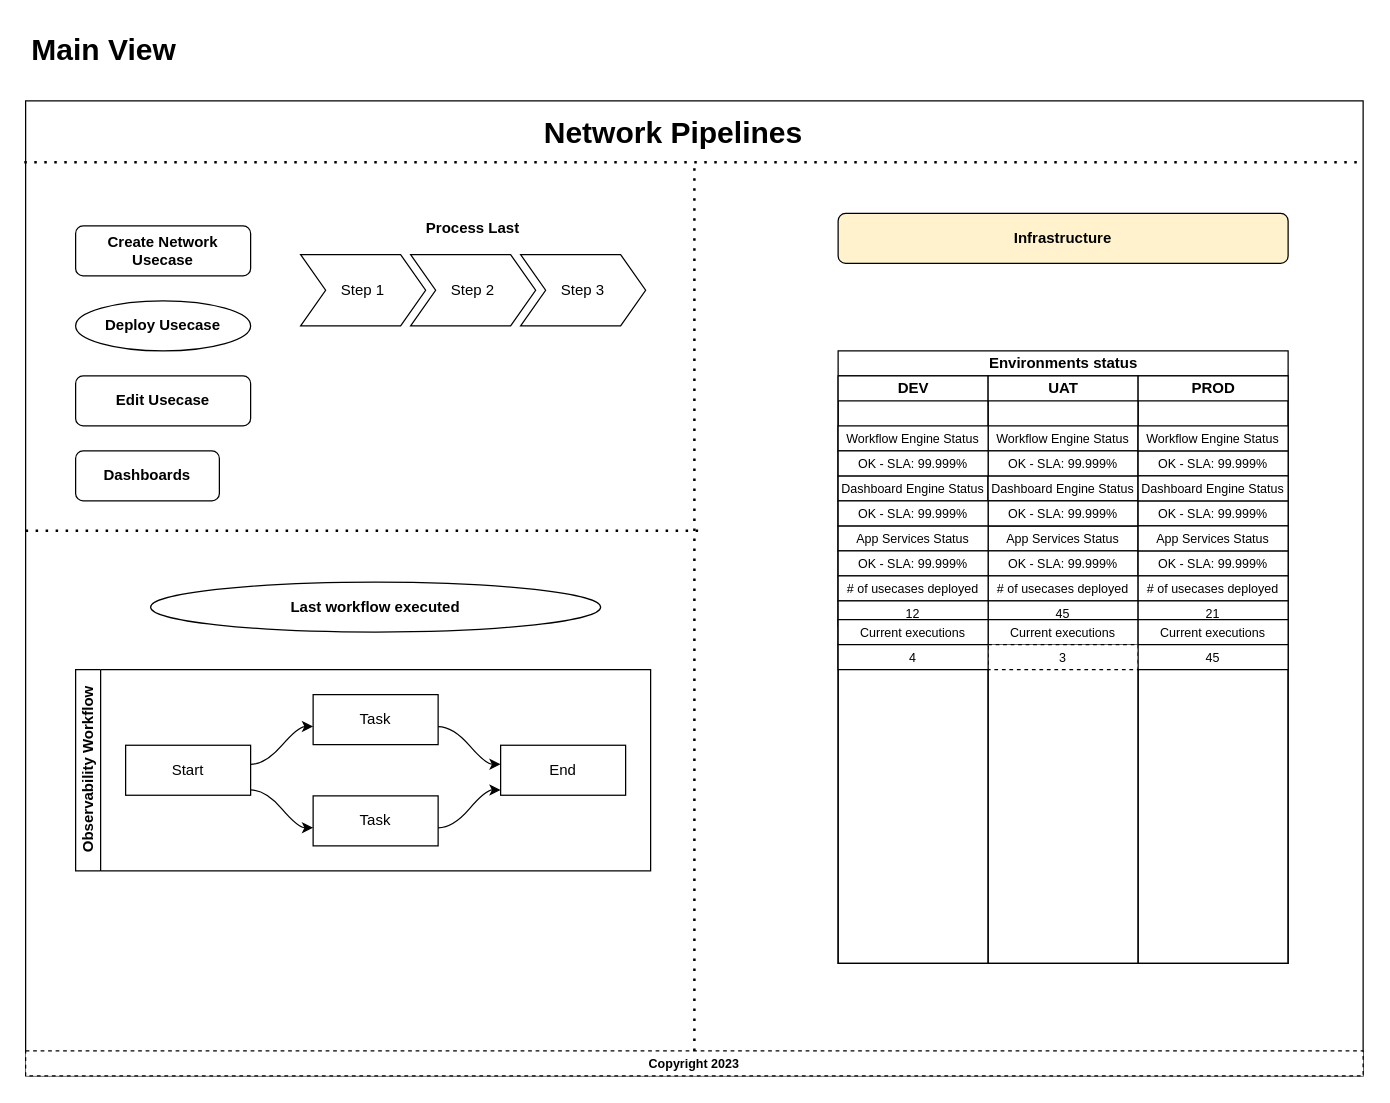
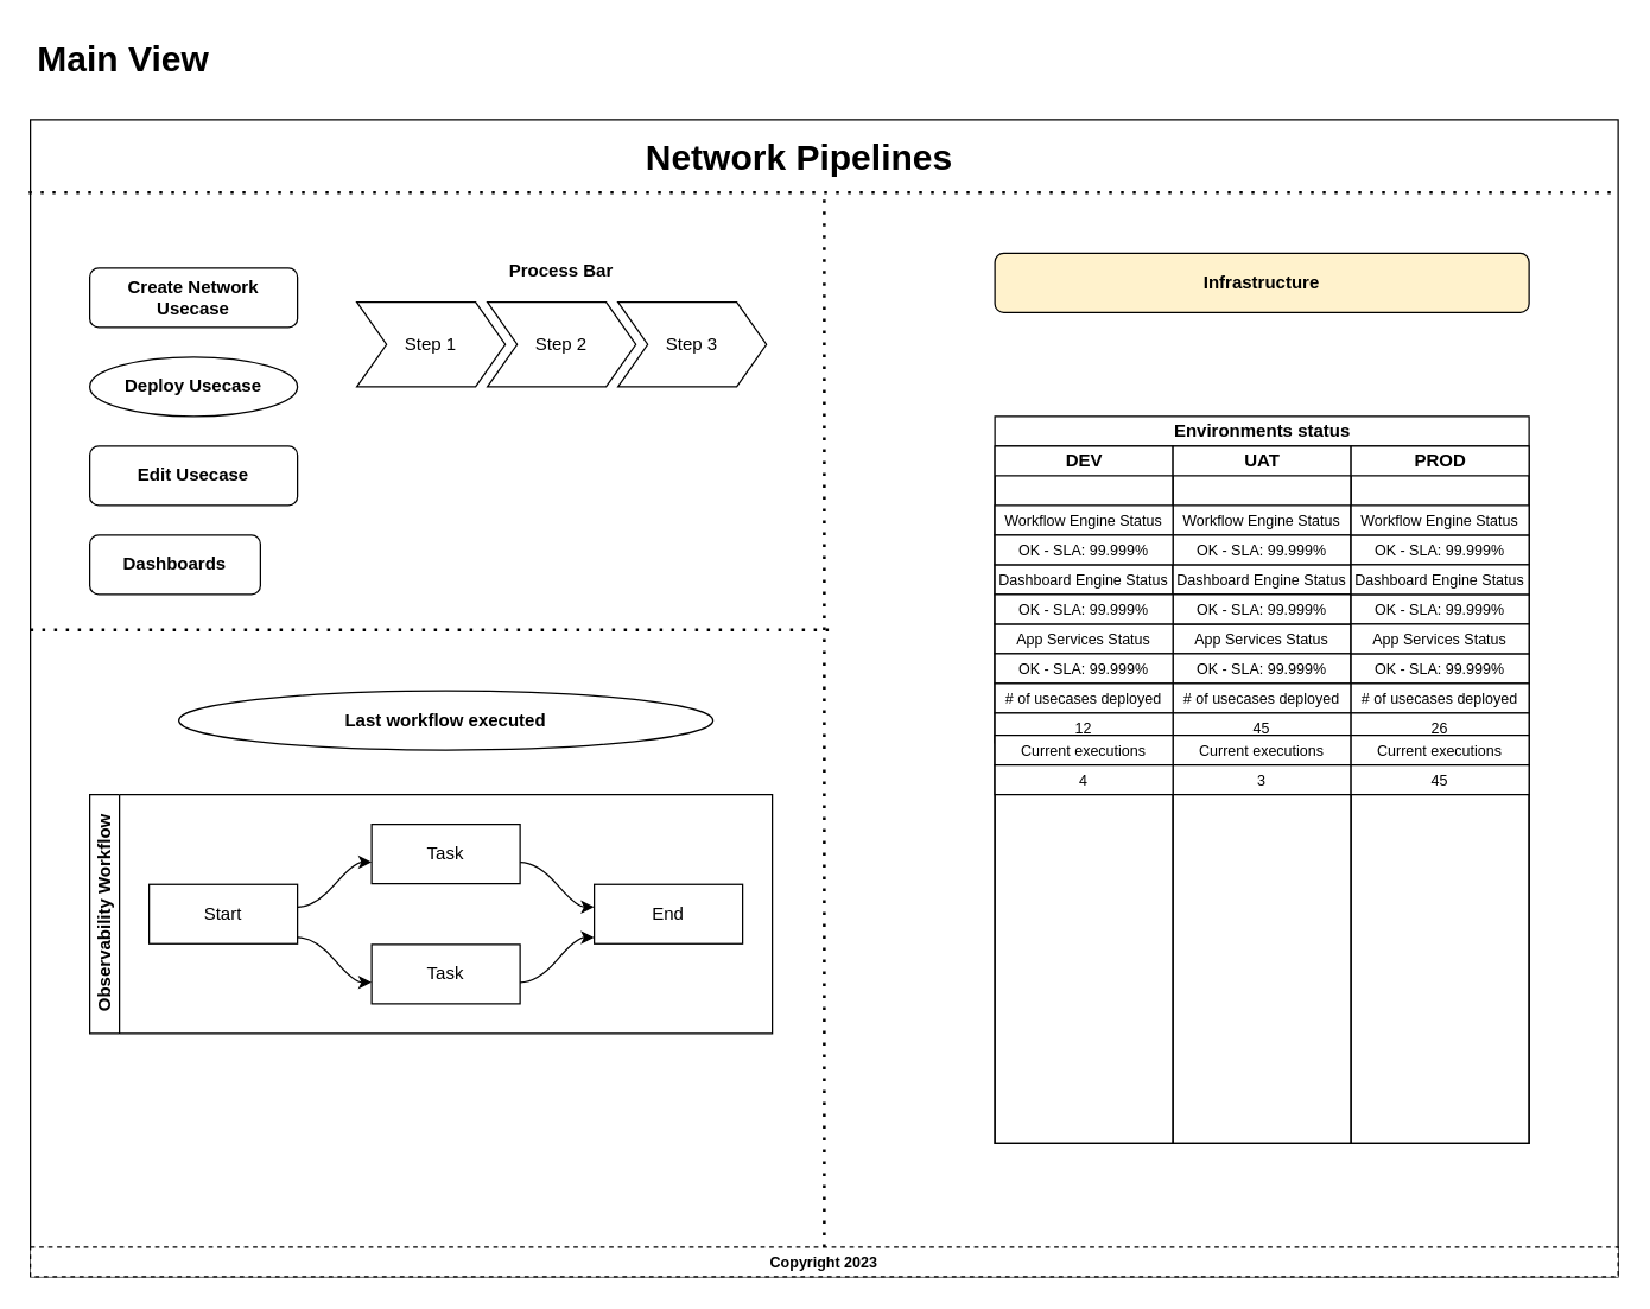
  <mxCell id="0" />
  <mxCell id="1" parent="0" />
  <mxCell id="2" value="" style="rounded=0;whiteSpace=wrap;html=1;" vertex="1" parent="1"><mxGeometry x="20" y="80" width="1070" height="780" as="geometry" /></mxCell>
  <mxCell id="3" value="Create Network Usecase" style="rounded=1;whiteSpace=wrap;html=1;fontStyle=1" vertex="1" parent="1"><mxGeometry x="60" y="180" width="140" height="40" as="geometry" /></mxCell>
- <mxCell id="4" value="Process Last" style="swimlane;childLayout=stackLayout;horizontal=1;fillColor=none;horizontalStack=1;resizeParent=1;resizeParentMax=0;resizeLast=0;collapsible=0;strokeColor=none;stackBorder=10;stackSpacing=-12;resizable=1;align=center;points=[];fontColor=#000000;whiteSpace=wrap;html=1;" vertex="1" parent="1"><mxGeometry x="230" y="170" width="296" height="100" as="geometry" /></mxCell>
+ <mxCell id="4" value="Process Bar" style="swimlane;childLayout=stackLayout;horizontal=1;fillColor=none;horizontalStack=1;resizeParent=1;resizeParentMax=0;resizeLast=0;collapsible=0;strokeColor=none;stackBorder=10;stackSpacing=-12;resizable=1;align=center;points=[];fontColor=#000000;whiteSpace=wrap;html=1;" vertex="1" parent="1"><mxGeometry x="230" y="170" width="296" height="100" as="geometry" /></mxCell>
  <mxCell id="5" value="Step 1" style="shape=step;perimeter=stepPerimeter;fixedSize=1;points=[];whiteSpace=wrap;html=1;" vertex="1" parent="4"><mxGeometry x="10" y="33" width="100" height="57" as="geometry" /></mxCell>
  <mxCell id="6" value="Step 2" style="shape=step;perimeter=stepPerimeter;fixedSize=1;points=[];whiteSpace=wrap;html=1;" vertex="1" parent="4"><mxGeometry x="98" y="33" width="100" height="57" as="geometry" /></mxCell>
  <mxCell id="7" value="Step 3" style="shape=step;perimeter=stepPerimeter;fixedSize=1;points=[];whiteSpace=wrap;html=1;" vertex="1" parent="4"><mxGeometry x="186" y="33" width="100" height="57" as="geometry" /></mxCell>
  <mxCell id="8" value="Observability Workflow" style="swimlane;html=1;startSize=20;horizontal=0;childLayout=flowLayout;flowOrientation=west;resizable=0;interRankCellSpacing=50;containerType=tree;" vertex="1" parent="1"><mxGeometry x="60" y="535" width="460" height="161" as="geometry" /></mxCell>
  <mxCell id="9" value="Start" style="whiteSpace=wrap;html=1;" vertex="1" parent="8"><mxGeometry x="40" y="60.5" width="100" height="40" as="geometry" /></mxCell>
  <mxCell id="10" value="Task" style="whiteSpace=wrap;html=1;" vertex="1" parent="8"><mxGeometry x="190" y="20" width="100" height="40" as="geometry" /></mxCell>
  <mxCell id="11" value="" style="html=1;curved=1;rounded=0;noEdgeStyle=1;orthogonal=1;" edge="1" parent="8" source="9" target="10"><mxGeometry relative="1" as="geometry"><Array as="points"><mxPoint x="152" y="75.75" /><mxPoint x="178" y="45.5" /></Array></mxGeometry></mxCell>
  <mxCell id="12" value="Task" style="whiteSpace=wrap;html=1;" vertex="1" parent="8"><mxGeometry x="190" y="101.0" width="100" height="40" as="geometry" /></mxCell>
  <mxCell id="13" value="" style="html=1;curved=1;rounded=0;noEdgeStyle=1;orthogonal=1;" edge="1" parent="8" source="9" target="12"><mxGeometry relative="1" as="geometry"><Array as="points"><mxPoint x="152" y="96.25" /><mxPoint x="178" y="126.5" /></Array></mxGeometry></mxCell>
  <mxCell id="14" value="End" style="whiteSpace=wrap;html=1;" vertex="1" parent="8"><mxGeometry x="340" y="60.5" width="100" height="40" as="geometry" /></mxCell>
  <mxCell id="15" value="" style="html=1;curved=1;rounded=0;noEdgeStyle=1;orthogonal=1;" edge="1" parent="8" source="10" target="14"><mxGeometry relative="1" as="geometry"><Array as="points"><mxPoint x="302" y="45.5" /><mxPoint x="328" y="75.75" /></Array></mxGeometry></mxCell>
  <mxCell id="16" value="" style="html=1;curved=1;rounded=0;noEdgeStyle=1;orthogonal=1;" edge="1" parent="8" source="12" target="14"><mxGeometry relative="1" as="geometry"><Array as="points"><mxPoint x="302" y="126.5" /><mxPoint x="328" y="96.25" /></Array></mxGeometry></mxCell>
  <mxCell id="17" value="Environments status" style="swimlane;childLayout=stackLayout;resizeParent=1;resizeParentMax=0;startSize=20;html=1;" vertex="1" parent="1"><mxGeometry x="670" y="280" width="360" height="490" as="geometry" /></mxCell>
  <mxCell id="18" value="DEV" style="swimlane;startSize=20;html=1;" vertex="1" parent="17"><mxGeometry y="20" width="120" height="470" as="geometry" /></mxCell>
  <mxCell id="19" value="&lt;span style=&quot;font-size: 10px;&quot;&gt;Dashboard Engine Status&lt;/span&gt;" style="rounded=0;whiteSpace=wrap;html=1;" vertex="1" parent="18"><mxGeometry y="80" width="120" height="20" as="geometry" /></mxCell>
  <mxCell id="20" value="UAT" style="swimlane;startSize=20;html=1;" vertex="1" parent="17"><mxGeometry x="120" y="20" width="120" height="470" as="geometry" /></mxCell>
  <mxCell id="21" value="&lt;span style=&quot;font-size: 10px;&quot;&gt;Dashboard Engine Status&lt;/span&gt;" style="rounded=0;whiteSpace=wrap;html=1;" vertex="1" parent="20"><mxGeometry y="80" width="120" height="20" as="geometry" /></mxCell>
  <mxCell id="22" value="&lt;font style=&quot;font-size: 10px;&quot;&gt;Workflow Engine Status&lt;/font&gt;" style="rounded=0;whiteSpace=wrap;html=1;" vertex="1" parent="20"><mxGeometry y="40" width="120" height="20" as="geometry" /></mxCell>
  <mxCell id="23" value="&lt;span style=&quot;font-size: 10px;&quot;&gt;App Services Status&lt;/span&gt;" style="rounded=0;whiteSpace=wrap;html=1;" vertex="1" parent="20"><mxGeometry y="120" width="120" height="20" as="geometry" /></mxCell>
  <mxCell id="24" value="OK - SLA: 99.999%" style="rounded=0;whiteSpace=wrap;html=1;fontSize=10;" vertex="1" parent="20"><mxGeometry y="60" width="120" height="20" as="geometry" /></mxCell>
  <mxCell id="25" value="" style="rounded=0;whiteSpace=wrap;html=1;fontSize=10;" vertex="1" parent="20"><mxGeometry y="100" width="120" height="20" as="geometry" /></mxCell>
  <mxCell id="26" value="OK - SLA: 99.999%" style="rounded=0;whiteSpace=wrap;html=1;fontSize=10;" vertex="1" parent="20"><mxGeometry y="140" width="120" height="20" as="geometry" /></mxCell>
  <mxCell id="27" value="OK - SLA: 99.999%" style="rounded=0;whiteSpace=wrap;html=1;fontSize=10;" vertex="1" parent="20"><mxGeometry y="100" width="120" height="20" as="geometry" /></mxCell>
  <mxCell id="28" value="PROD" style="swimlane;startSize=20;html=1;" vertex="1" parent="17"><mxGeometry x="240" y="20" width="120" height="470" as="geometry" /></mxCell>
  <mxCell id="29" value="OK - SLA: 99.999%" style="rounded=0;whiteSpace=wrap;html=1;fontSize=10;" vertex="1" parent="28"><mxGeometry y="60" width="120" height="20" as="geometry" /></mxCell>
  <mxCell id="30" value="OK - SLA: 99.999%" style="rounded=0;whiteSpace=wrap;html=1;fontSize=10;" vertex="1" parent="28"><mxGeometry y="100" width="120" height="20" as="geometry" /></mxCell>
  <mxCell id="31" value="OK - SLA: 99.999%" style="rounded=0;whiteSpace=wrap;html=1;fontSize=10;" vertex="1" parent="28"><mxGeometry y="140" width="120" height="20" as="geometry" /></mxCell>
  <mxCell id="32" value="&lt;h1&gt;Network Pipelines&lt;/h1&gt;" style="text;html=1;strokeColor=none;fillColor=none;spacing=5;spacingTop=-20;whiteSpace=wrap;overflow=hidden;rounded=0;" vertex="1" parent="1"><mxGeometry x="430" y="86" width="240" height="40" as="geometry" /></mxCell>
  <mxCell id="33" value="" style="endArrow=none;dashed=1;html=1;dashPattern=1 3;strokeWidth=2;rounded=0;exitX=-0.001;exitY=0.063;exitDx=0;exitDy=0;exitPerimeter=0;" edge="1" parent="1" source="2"><mxGeometry width="50" height="50" relative="1" as="geometry"><mxPoint x="740" y="250" as="sourcePoint" /><mxPoint x="1090" y="129" as="targetPoint" /></mxGeometry></mxCell>
  <mxCell id="34" value="Infrastructure" style="rounded=1;whiteSpace=wrap;html=1;fontStyle=1;fillColor=#fff2cc;" vertex="1" parent="1"><mxGeometry x="670" y="170" width="360" height="40" as="geometry" /></mxCell>
  <mxCell id="35" value="&lt;font style=&quot;font-size: 10px;&quot;&gt;Workflow Engine Status&lt;/font&gt;" style="rounded=0;whiteSpace=wrap;html=1;" vertex="1" parent="1"><mxGeometry x="670" y="340" width="120" height="20" as="geometry" /></mxCell>
  <mxCell id="36" value="&lt;span style=&quot;font-size: 10px;&quot;&gt;App Services Status&lt;/span&gt;" style="rounded=0;whiteSpace=wrap;html=1;" vertex="1" parent="1"><mxGeometry x="670" y="420" width="120" height="20" as="geometry" /></mxCell>
  <mxCell id="37" value="&lt;span style=&quot;font-size: 10px;&quot;&gt;Dashboard Engine Status&lt;/span&gt;" style="rounded=0;whiteSpace=wrap;html=1;" vertex="1" parent="1"><mxGeometry x="910" y="380" width="120" height="20" as="geometry" /></mxCell>
  <mxCell id="38" value="&lt;font style=&quot;font-size: 10px;&quot;&gt;Workflow Engine Status&lt;/font&gt;" style="rounded=0;whiteSpace=wrap;html=1;" vertex="1" parent="1"><mxGeometry x="910" y="340" width="120" height="20" as="geometry" /></mxCell>
  <mxCell id="39" value="&lt;span style=&quot;font-size: 10px;&quot;&gt;App Services Status&lt;/span&gt;" style="rounded=0;whiteSpace=wrap;html=1;" vertex="1" parent="1"><mxGeometry x="910" y="420" width="120" height="20" as="geometry" /></mxCell>
  <mxCell id="40" value="OK - SLA: 99.999%" style="rounded=0;whiteSpace=wrap;html=1;fontSize=10;" vertex="1" parent="1"><mxGeometry x="670" y="360" width="120" height="20" as="geometry" /></mxCell>
  <mxCell id="41" value="OK - SLA: 99.999%" style="rounded=0;whiteSpace=wrap;html=1;fontSize=10;" vertex="1" parent="1"><mxGeometry x="670" y="400" width="120" height="20" as="geometry" /></mxCell>
  <mxCell id="42" value="OK - SLA: 99.999%" style="rounded=0;whiteSpace=wrap;html=1;fontSize=10;" vertex="1" parent="1"><mxGeometry x="670" y="440" width="120" height="20" as="geometry" /></mxCell>
  <mxCell id="43" value="Copyright 2023" style="rounded=0;whiteSpace=wrap;html=1;fontSize=10;fontStyle=1;dashed=1;" vertex="1" parent="1"><mxGeometry x="20" y="840" width="1070" height="20" as="geometry" /></mxCell>
  <mxCell id="44" value="&lt;span style=&quot;font-size: 10px;&quot;&gt;# of usecases deployed&lt;/span&gt;" style="rounded=0;whiteSpace=wrap;html=1;" vertex="1" parent="1"><mxGeometry x="790" y="460" width="120" height="20" as="geometry" /></mxCell>
  <mxCell id="45" value="&lt;span style=&quot;font-size: 10px;&quot;&gt;# of usecases deployed&lt;/span&gt;" style="rounded=0;whiteSpace=wrap;html=1;" vertex="1" parent="1"><mxGeometry x="670" y="460" width="120" height="20" as="geometry" /></mxCell>
  <mxCell id="46" value="&lt;span style=&quot;font-size: 10px;&quot;&gt;# of usecases deployed&lt;/span&gt;" style="rounded=0;whiteSpace=wrap;html=1;" vertex="1" parent="1"><mxGeometry x="910" y="460" width="120" height="20" as="geometry" /></mxCell>
  <mxCell id="47" value="45" style="rounded=0;whiteSpace=wrap;html=1;fontSize=10;" vertex="1" parent="1"><mxGeometry x="790" y="480" width="120" height="20" as="geometry" /></mxCell>
- <mxCell id="48" value="21" style="rounded=0;whiteSpace=wrap;html=1;fontSize=10;" vertex="1" parent="1"><mxGeometry x="910" y="480" width="120" height="20" as="geometry" /></mxCell>
+ <mxCell id="48" value="26" style="rounded=0;whiteSpace=wrap;html=1;fontSize=10;" vertex="1" parent="1"><mxGeometry x="910" y="480" width="120" height="20" as="geometry" /></mxCell>
  <mxCell id="49" value="12" style="rounded=0;whiteSpace=wrap;html=1;fontSize=10;" vertex="1" parent="1"><mxGeometry x="670" y="480" width="120" height="20" as="geometry" /></mxCell>
  <mxCell id="50" value="Deploy Usecase" style="ellipse;whiteSpace=wrap;html=1;fontStyle=1;" vertex="1" parent="1"><mxGeometry x="60" y="240" width="140" height="40" as="geometry" /></mxCell>
  <mxCell id="51" value="" style="endArrow=none;dashed=1;html=1;dashPattern=1 3;strokeWidth=2;rounded=0;exitX=0.5;exitY=0;exitDx=0;exitDy=0;" edge="1" parent="1" source="43"><mxGeometry width="50" height="50" relative="1" as="geometry"><mxPoint x="28.93" y="139.14" as="sourcePoint" /><mxPoint x="555" y="130" as="targetPoint" /></mxGeometry></mxCell>
  <mxCell id="52" value="&lt;span style=&quot;font-size: 10px;&quot;&gt;Current executions&lt;/span&gt;" style="rounded=0;whiteSpace=wrap;html=1;" vertex="1" parent="1"><mxGeometry x="790" y="495" width="120" height="20" as="geometry" /></mxCell>
  <mxCell id="53" value="&lt;span style=&quot;font-size: 10px;&quot;&gt;Current executions&lt;/span&gt;" style="rounded=0;whiteSpace=wrap;html=1;" vertex="1" parent="1"><mxGeometry x="670" y="495" width="120" height="20" as="geometry" /></mxCell>
  <mxCell id="54" value="&lt;span style=&quot;font-size: 10px;&quot;&gt;Current executions&lt;/span&gt;" style="rounded=0;whiteSpace=wrap;html=1;" vertex="1" parent="1"><mxGeometry x="910" y="495" width="120" height="20" as="geometry" /></mxCell>
- <mxCell id="55" value="&lt;span style=&quot;font-size: 10px;&quot;&gt;3&lt;/span&gt;" style="rounded=0;whiteSpace=wrap;html=1;dashed=1;" vertex="1" parent="1"><mxGeometry x="790" y="515" width="120" height="20" as="geometry" /></mxCell>
+ <mxCell id="55" value="&lt;span style=&quot;font-size: 10px;&quot;&gt;3&lt;/span&gt;" style="rounded=0;whiteSpace=wrap;html=1;" vertex="1" parent="1"><mxGeometry x="790" y="515" width="120" height="20" as="geometry" /></mxCell>
  <mxCell id="56" value="&lt;span style=&quot;font-size: 10px;&quot;&gt;4&lt;/span&gt;" style="rounded=0;whiteSpace=wrap;html=1;" vertex="1" parent="1"><mxGeometry x="670" y="515" width="120" height="20" as="geometry" /></mxCell>
  <mxCell id="57" value="&lt;span style=&quot;font-size: 10px;&quot;&gt;45&lt;/span&gt;" style="rounded=0;whiteSpace=wrap;html=1;" vertex="1" parent="1"><mxGeometry x="910" y="515" width="120" height="20" as="geometry" /></mxCell>
  <mxCell id="58" value="Last workflow executed" style="ellipse;whiteSpace=wrap;html=1;fontStyle=1;" vertex="1" parent="1"><mxGeometry x="120" y="465" width="360" height="40" as="geometry" /></mxCell>
  <mxCell id="59" value="Edit Usecase" style="rounded=1;whiteSpace=wrap;html=1;fontStyle=1" vertex="1" parent="1"><mxGeometry x="60" y="300" width="140" height="40" as="geometry" /></mxCell>
  <mxCell id="60" value="Dashboards" style="rounded=1;whiteSpace=wrap;html=1;fontStyle=1" vertex="1" parent="1"><mxGeometry x="60" y="360" width="115" height="40" as="geometry" /></mxCell>
  <mxCell id="61" value="" style="endArrow=none;dashed=1;html=1;dashPattern=1 3;strokeWidth=2;rounded=0;exitX=-0.001;exitY=0.063;exitDx=0;exitDy=0;exitPerimeter=0;" edge="1" parent="1"><mxGeometry width="50" height="50" relative="1" as="geometry"><mxPoint x="20" y="423.85" as="sourcePoint" /><mxPoint x="560" y="424" as="targetPoint" /></mxGeometry></mxCell>
  <mxCell id="62" value="&lt;h1&gt;Main View&lt;/h1&gt;" style="text;html=1;strokeColor=none;fillColor=none;spacing=5;spacingTop=-20;whiteSpace=wrap;overflow=hidden;rounded=0;" vertex="1" parent="1"><mxGeometry x="20" y="20" width="240" height="40" as="geometry" /></mxCell>
